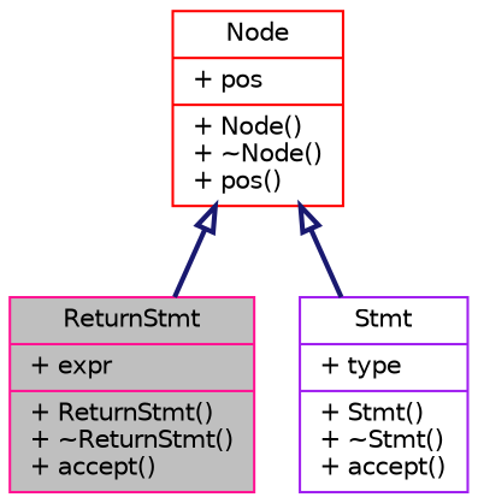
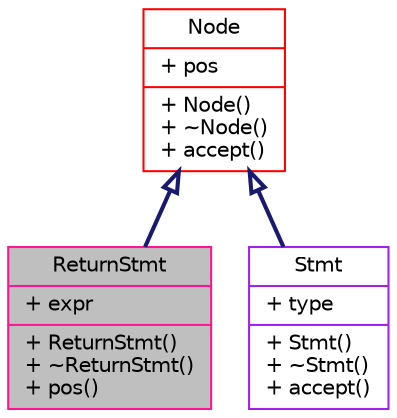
  digraph {
    node [fillcolor=white fontname=Helvetica fontsize=10 shape=record style=filled]
    edge [arrowtail=onormal color=midnightblue dir=back fontname=Helvetica fontsize=10 labelfontname=Helvetica labelfontsize=10 style=bold]
-   n1 [color=deeppink fillcolor=grey75 fontcolor=black height=0.2 label="{ReturnStmt\n|+ expr\l|+ ReturnStmt()\l+ ~ReturnStmt()\l+ accept()\l}" width=0.4]
+   n1 [color=deeppink fillcolor=grey75 fontcolor=black height=0.2 label="{ReturnStmt\n|+ expr\l|+ ReturnStmt()\l+ ~ReturnStmt()\l+ pos()\l}" width=0.4]
    n2 [color=purple height=0.2 label="{Stmt\n|+ type\l|+ Stmt()\l+ ~Stmt()\l+ accept()\l}" width=0.4]
-   n3 [color=red height=0.2 label="{Node\n|+ pos\l|+ Node()\l+ ~Node()\l+ pos()\l}" width=0.4]
+   n3 [color=red height=0.2 label="{Node\n|+ pos\l|+ Node()\l+ ~Node()\l+ accept()\l}" width=0.4]
    n3 -> n1
    n3 -> n2
  }
